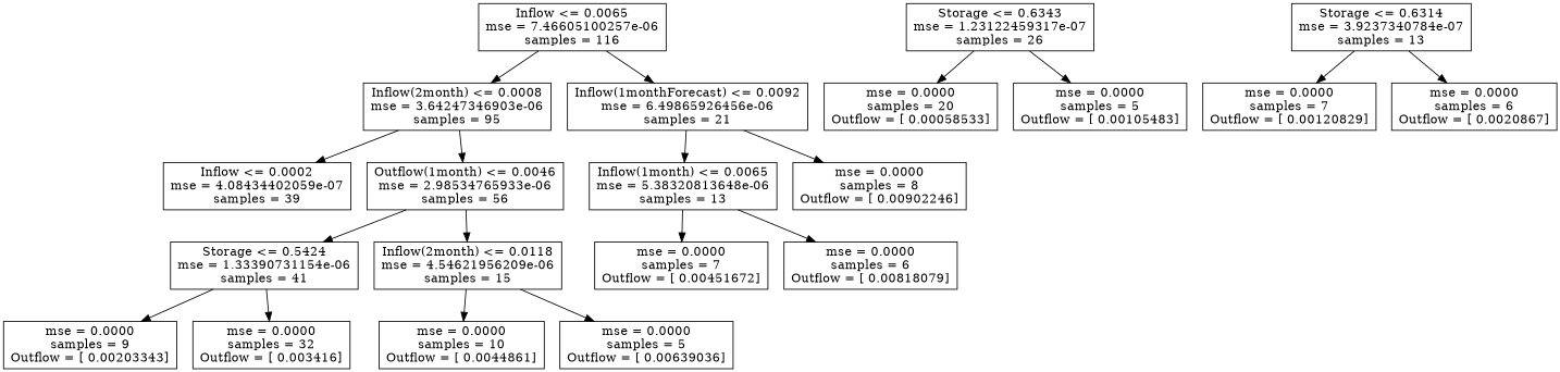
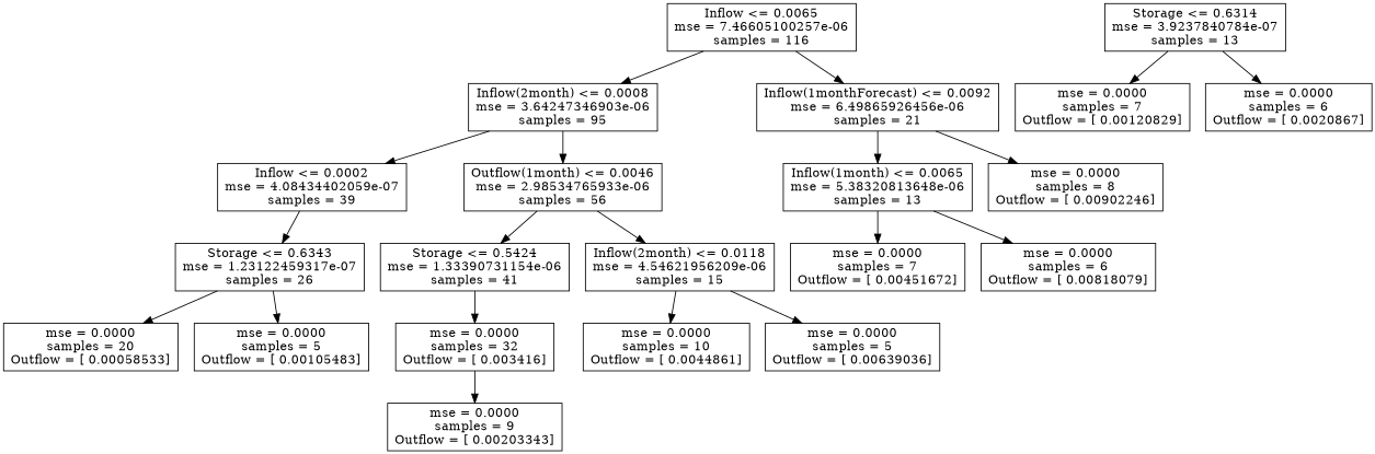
  digraph {
    node [shape=box]
    n1 [label="Inflow <= 0.0065\nmse = 7.46605100257e-06\nsamples = 116"]
    n2 [label="Inflow(2month) <= 0.0008\nmse = 3.64247346903e-06\nsamples = 95"]
    n3 [label="Inflow(1monthForecast) <= 0.0092\nmse = 6.49865926456e-06\nsamples = 21"]
    n4 [label="Inflow <= 0.0002\nmse = 4.08434402059e-07\nsamples = 39"]
    n5 [label="Outflow(1month) <= 0.0046\nmse = 2.98534765933e-06\nsamples = 56"]
    n6 [label="Inflow(1month) <= 0.0065\nmse = 5.38320813648e-06\nsamples = 13"]
    n7 [label="mse = 0.0000\nsamples = 8\nOutflow = [ 0.00902246]"]
    n8 [label="Storage <= 0.6343\nmse = 1.23122459317e-07\nsamples = 26"]
    n9 [label="Storage <= 0.5424\nmse = 1.33390731154e-06\nsamples = 41"]
    n10 [label="Inflow(2month) <= 0.0118\nmse = 4.54621956209e-06\nsamples = 15"]
-   n11 [label="Storage <= 0.6314\nmse = 3.9237340784e-07\nsamples = 13"]
+   n11 [label="Storage <= 0.6314\nmse = 3.9237840784e-07\nsamples = 13"]
    n12 [label="mse = 0.0000\nsamples = 7\nOutflow = [ 0.00120829]"]
    n13 [label="mse = 0.0000\nsamples = 6\nOutflow = [ 0.0020867]"]
    n14 [label="mse = 0.0000\nsamples = 20\nOutflow = [ 0.00058533]"]
    n15 [label="mse = 0.0000\nsamples = 5\nOutflow = [ 0.00105483]"]
    n16 [label="mse = 0.0000\nsamples = 9\nOutflow = [ 0.00203343]"]
    n17 [label="mse = 0.0000\nsamples = 32\nOutflow = [ 0.003416]"]
    n18 [label="mse = 0.0000\nsamples = 10\nOutflow = [ 0.0044861]"]
    n19 [label="mse = 0.0000\nsamples = 5\nOutflow = [ 0.00639036]"]
    n20 [label="mse = 0.0000\nsamples = 7\nOutflow = [ 0.00451672]"]
    n21 [label="mse = 0.0000\nsamples = 6\nOutflow = [ 0.00818079]"]
    n1 -> n2
    n1 -> n3
    n2 -> n4
    n2 -> n5
    n3 -> n6
    n3 -> n7
+   n4 -> n8
    n5 -> n9
    n5 -> n10
    n6 -> n20
    n6 -> n21
    n8 -> n14
    n8 -> n15
-   n9 -> n16
+   n17 -> n16
    n9 -> n17
    n10 -> n18
    n10 -> n19
    n11 -> n12
    n11 -> n13
  }
